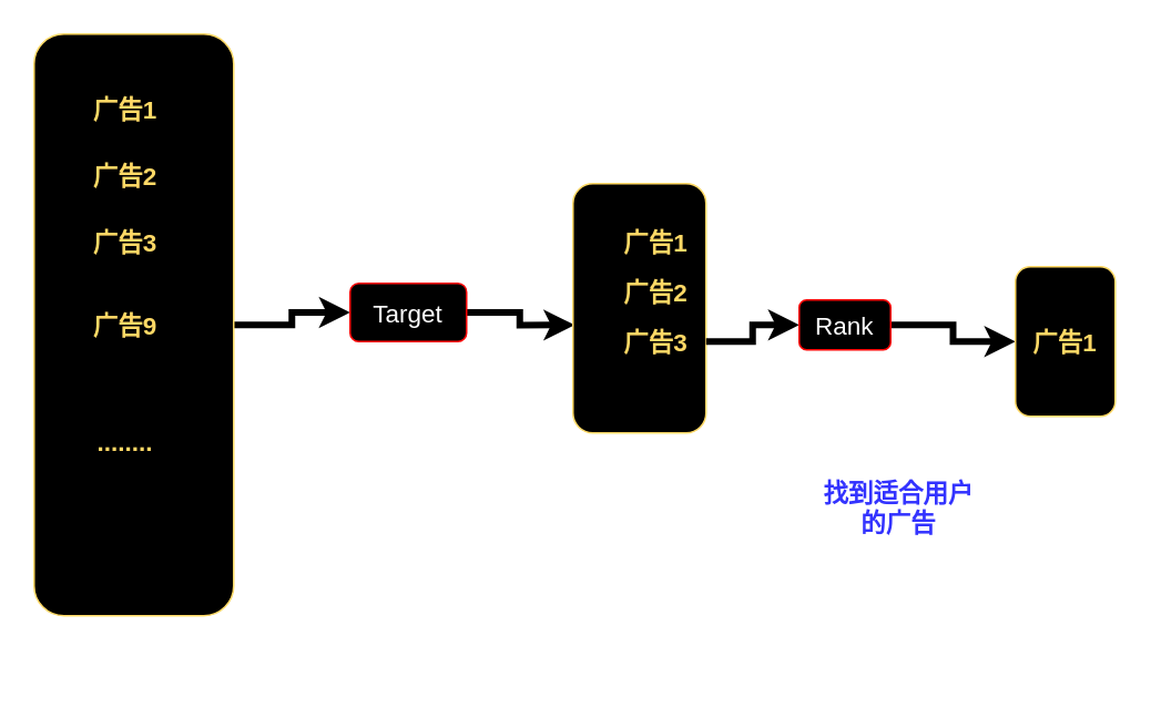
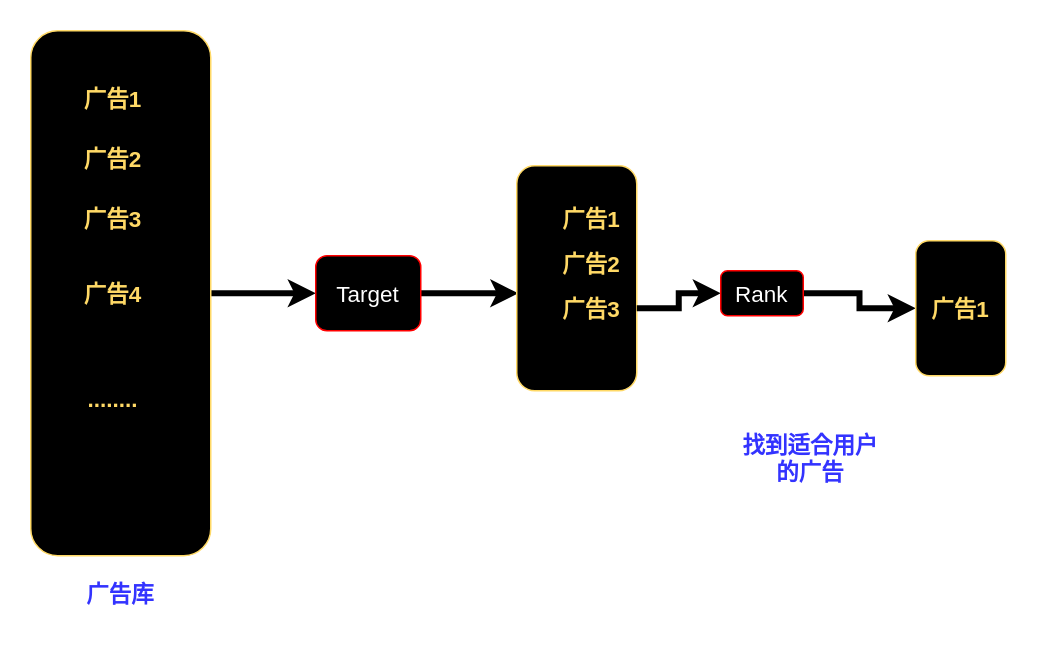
  <mxCell id="0" />
  <mxCell id="1" parent="0" />
  <mxCell id="2" style="edgeStyle=orthogonalEdgeStyle;rounded=0;orthogonalLoop=1;jettySize=auto;html=1;entryX=0;entryY=0.5;entryDx=0;entryDy=0;fontSize=15;fontColor=#FFFFFF;strokeWidth=4;" edge="1" parent="1" source="3" target="10"><mxGeometry relative="1" as="geometry" /></mxCell>
  <mxCell id="3" value="" style="rounded=1;whiteSpace=wrap;html=1;strokeColor=#FFD966;fillColor=#000000;" vertex="1" parent="1"><mxGeometry x="20" y="20" width="120" height="350" as="geometry" /></mxCell>
  <mxCell id="4" value="&lt;font size=&quot;1&quot; color=&quot;#ffd966&quot;&gt;&lt;b style=&quot;font-size: 15px;&quot;&gt;广告1&lt;/b&gt;&lt;/font&gt;" style="text;html=1;strokeColor=none;fillColor=none;align=center;verticalAlign=middle;whiteSpace=wrap;rounded=0;" vertex="1" parent="1"><mxGeometry x="45" y="50" width="60" height="30" as="geometry" /></mxCell>
  <mxCell id="5" value="&lt;font size=&quot;1&quot; color=&quot;#ffd966&quot;&gt;&lt;b style=&quot;font-size: 15px;&quot;&gt;广告2&lt;/b&gt;&lt;/font&gt;" style="text;html=1;strokeColor=none;fillColor=none;align=center;verticalAlign=middle;whiteSpace=wrap;rounded=0;" vertex="1" parent="1"><mxGeometry x="45" y="90" width="60" height="30" as="geometry" /></mxCell>
  <mxCell id="6" value="&lt;font size=&quot;1&quot; color=&quot;#ffd966&quot;&gt;&lt;b style=&quot;font-size: 15px;&quot;&gt;广告3&lt;/b&gt;&lt;/font&gt;" style="text;html=1;strokeColor=none;fillColor=none;align=center;verticalAlign=middle;whiteSpace=wrap;rounded=0;" vertex="1" parent="1"><mxGeometry x="45" y="130" width="60" height="30" as="geometry" /></mxCell>
- <mxCell id="7" value="&lt;font size=&quot;1&quot; color=&quot;#ffd966&quot;&gt;&lt;b style=&quot;font-size: 15px;&quot;&gt;广告9&lt;/b&gt;&lt;/font&gt;" style="text;html=1;strokeColor=none;fillColor=none;align=center;verticalAlign=middle;whiteSpace=wrap;rounded=0;" vertex="1" parent="1"><mxGeometry x="45" y="180" width="60" height="30" as="geometry" /></mxCell>
+ <mxCell id="7" value="&lt;font size=&quot;1&quot; color=&quot;#ffd966&quot;&gt;&lt;b style=&quot;font-size: 15px;&quot;&gt;广告4&lt;/b&gt;&lt;/font&gt;" style="text;html=1;strokeColor=none;fillColor=none;align=center;verticalAlign=middle;whiteSpace=wrap;rounded=0;" vertex="1" parent="1"><mxGeometry x="45" y="180" width="60" height="30" as="geometry" /></mxCell>
  <mxCell id="8" value="&lt;font color=&quot;#ffd966&quot;&gt;&lt;span style=&quot;font-size: 15px;&quot;&gt;&lt;b&gt;........&lt;/b&gt;&lt;/span&gt;&lt;/font&gt;" style="text;html=1;strokeColor=none;fillColor=none;align=center;verticalAlign=middle;whiteSpace=wrap;rounded=0;" vertex="1" parent="1"><mxGeometry x="45" y="250" width="60" height="30" as="geometry" /></mxCell>
  <mxCell id="9" style="edgeStyle=orthogonalEdgeStyle;rounded=0;orthogonalLoop=1;jettySize=auto;html=1;entryX=0.013;entryY=0.567;entryDx=0;entryDy=0;entryPerimeter=0;fontSize=15;fontColor=#FFFFFF;strokeWidth=4;" edge="1" parent="1" source="10" target="11"><mxGeometry relative="1" as="geometry" /></mxCell>
- <mxCell id="10" value="&lt;font color=&quot;#ffffff&quot;&gt;Target&lt;/font&gt;" style="rounded=1;whiteSpace=wrap;html=1;strokeColor=#FF0000;fontSize=15;fontColor=#FFD966;fillColor=#000000;" vertex="1" parent="1"><mxGeometry x="210" y="170" width="70" height="35" as="geometry" /></mxCell>
+ <mxCell id="10" value="&lt;font color=&quot;#ffffff&quot;&gt;Target&lt;/font&gt;" style="rounded=1;whiteSpace=wrap;html=1;strokeColor=#FF0000;fontSize=15;fontColor=#FFD966;fillColor=#000000;" vertex="1" parent="1"><mxGeometry x="210" y="170" width="70" height="50" as="geometry" /></mxCell>
  <mxCell id="11" value="" style="rounded=1;whiteSpace=wrap;html=1;strokeColor=#FFD966;fillColor=#000000;" vertex="1" parent="1"><mxGeometry x="344" y="110" width="80" height="150" as="geometry" /></mxCell>
  <mxCell id="12" value="&lt;font size=&quot;1&quot; color=&quot;#ffd966&quot;&gt;&lt;b style=&quot;font-size: 15px;&quot;&gt;广告1&lt;/b&gt;&lt;/font&gt;" style="text;html=1;strokeColor=none;fillColor=none;align=center;verticalAlign=middle;whiteSpace=wrap;rounded=0;" vertex="1" parent="1"><mxGeometry x="364" y="130" width="60" height="30" as="geometry" /></mxCell>
  <mxCell id="13" value="&lt;font size=&quot;1&quot; color=&quot;#ffd966&quot;&gt;&lt;b style=&quot;font-size: 15px;&quot;&gt;广告2&lt;/b&gt;&lt;/font&gt;" style="text;html=1;strokeColor=none;fillColor=none;align=center;verticalAlign=middle;whiteSpace=wrap;rounded=0;" vertex="1" parent="1"><mxGeometry x="364" y="160" width="60" height="30" as="geometry" /></mxCell>
  <mxCell id="14" style="edgeStyle=orthogonalEdgeStyle;rounded=0;orthogonalLoop=1;jettySize=auto;html=1;entryX=0;entryY=0.5;entryDx=0;entryDy=0;strokeWidth=4;fontSize=15;fontColor=#FFFFFF;" edge="1" parent="1" source="15" target="17"><mxGeometry relative="1" as="geometry" /></mxCell>
  <mxCell id="15" value="&lt;font size=&quot;1&quot; color=&quot;#ffd966&quot;&gt;&lt;b style=&quot;font-size: 15px;&quot;&gt;广告3&lt;/b&gt;&lt;/font&gt;" style="text;html=1;strokeColor=none;fillColor=none;align=center;verticalAlign=middle;whiteSpace=wrap;rounded=0;" vertex="1" parent="1"><mxGeometry x="364" y="190" width="60" height="30" as="geometry" /></mxCell>
  <mxCell id="16" style="edgeStyle=orthogonalEdgeStyle;rounded=0;orthogonalLoop=1;jettySize=auto;html=1;entryX=0;entryY=0.5;entryDx=0;entryDy=0;strokeWidth=4;fontSize=15;fontColor=#FFFFFF;" edge="1" parent="1" source="17" target="19"><mxGeometry relative="1" as="geometry" /></mxCell>
  <mxCell id="17" value="&lt;font color=&quot;#ffffff&quot;&gt;Rank&lt;/font&gt;" style="rounded=1;whiteSpace=wrap;html=1;strokeColor=#FF0000;fontSize=15;fontColor=#FFD966;fillColor=#000000;" vertex="1" parent="1"><mxGeometry x="480" y="180" width="55" height="30" as="geometry" /></mxCell>
  <mxCell id="18" value="" style="rounded=1;whiteSpace=wrap;html=1;strokeColor=#FFD966;fillColor=#000000;" vertex="1" parent="1"><mxGeometry x="610" y="160" width="60" height="90" as="geometry" /></mxCell>
  <mxCell id="19" value="&lt;font size=&quot;1&quot; color=&quot;#ffd966&quot;&gt;&lt;b style=&quot;font-size: 15px;&quot;&gt;广告1&lt;/b&gt;&lt;/font&gt;" style="text;html=1;strokeColor=none;fillColor=none;align=center;verticalAlign=middle;whiteSpace=wrap;rounded=0;" vertex="1" parent="1"><mxGeometry x="610" y="190" width="60" height="30" as="geometry" /></mxCell>
+ <mxCell id="20" value="&lt;span style=&quot;font-size: 15px;&quot;&gt;&lt;b style=&quot;&quot;&gt;&lt;font color=&quot;#3333ff&quot;&gt;广告库&lt;/font&gt;&lt;/b&gt;&lt;/span&gt;" style="text;html=1;strokeColor=none;fillColor=none;align=center;verticalAlign=middle;whiteSpace=wrap;rounded=0;" vertex="1" parent="1"><mxGeometry x="40" y="380" width="80" height="30" as="geometry" /></mxCell>
  <mxCell id="21" value="&lt;span style=&quot;font-size: 15px;&quot;&gt;&lt;b style=&quot;&quot;&gt;&lt;font color=&quot;#3333ff&quot;&gt;找到适合用户的广告&lt;/font&gt;&lt;/b&gt;&lt;/span&gt;" style="text;html=1;strokeColor=none;fillColor=none;align=center;verticalAlign=middle;whiteSpace=wrap;rounded=0;" vertex="1" parent="1"><mxGeometry x="490" y="290" width="100" height="30" as="geometry" /></mxCell>
